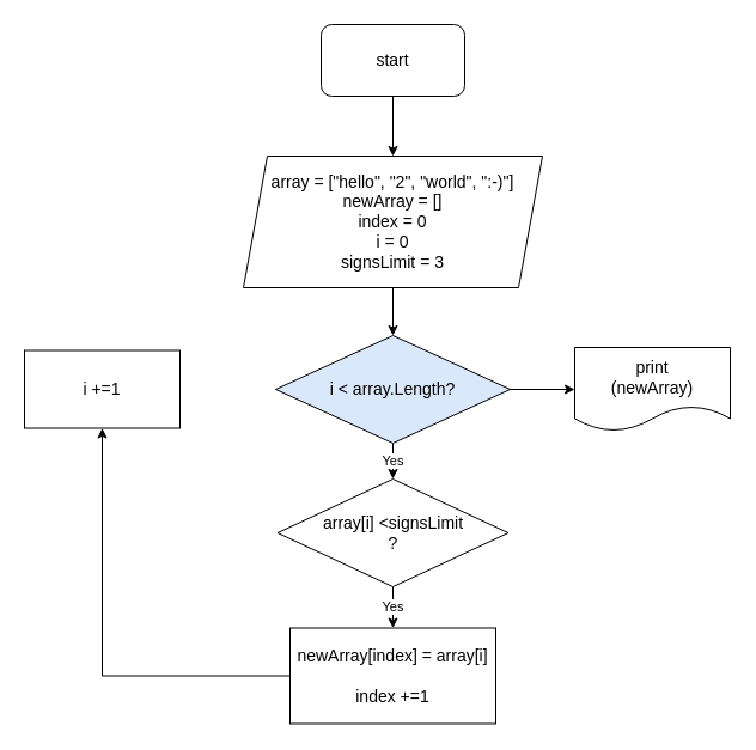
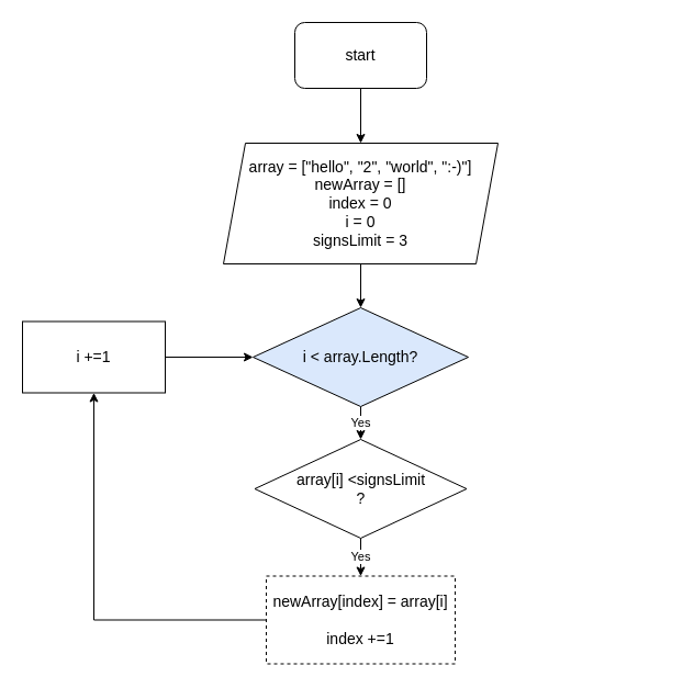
  <mxCell id="0" />
  <mxCell id="1" parent="0" />
  <mxCell id="2" style="edgeStyle=orthogonalEdgeStyle;rounded=0;orthogonalLoop=1;jettySize=auto;html=1;" edge="1" parent="1" source="3" target="15"><mxGeometry relative="1" as="geometry" /></mxCell>
  <mxCell id="3" value="start" style="rounded=1;whiteSpace=wrap;html=1;fontSize=14;" vertex="1" parent="1"><mxGeometry x="268" y="20" width="120" height="60" as="geometry" /></mxCell>
  <mxCell id="4" value="Yes" style="edgeStyle=orthogonalEdgeStyle;rounded=0;orthogonalLoop=1;jettySize=auto;html=1;" edge="1" parent="1" source="6" target="8"><mxGeometry relative="1" as="geometry" /></mxCell>
- <mxCell id="5" style="edgeStyle=orthogonalEdgeStyle;rounded=0;orthogonalLoop=1;jettySize=auto;html=1;" edge="1" parent="1" source="6" target="13"><mxGeometry relative="1" as="geometry" /></mxCell>
  <mxCell id="6" value="i &amp;lt; array.Length?" style="rhombus;whiteSpace=wrap;html=1;fontSize=14;fillColor=#dae8fc;" vertex="1" parent="1"><mxGeometry x="230" y="280" width="196" height="90" as="geometry" /></mxCell>
  <mxCell id="7" value="Yes" style="edgeStyle=orthogonalEdgeStyle;rounded=0;orthogonalLoop=1;jettySize=auto;html=1;entryX=0.5;entryY=0;entryDx=0;entryDy=0;" edge="1" parent="1" source="8" target="10"><mxGeometry relative="1" as="geometry" /></mxCell>
  <mxCell id="8" value="array[i] &amp;lt;signsLimit&lt;br&gt;?" style="rhombus;whiteSpace=wrap;html=1;fontSize=14;" vertex="1" parent="1"><mxGeometry x="231.5" y="400" width="193" height="90" as="geometry" /></mxCell>
  <mxCell id="9" style="edgeStyle=orthogonalEdgeStyle;rounded=0;orthogonalLoop=1;jettySize=auto;html=1;" edge="1" parent="1" source="10" target="12"><mxGeometry relative="1" as="geometry" /></mxCell>
- <mxCell id="10" value="&lt;div&gt;newArray[index] = array[i]&lt;/div&gt;&lt;div&gt;&lt;br&gt;&lt;/div&gt;&lt;div&gt;index +=1&lt;/div&gt;" style="rounded=0;whiteSpace=wrap;html=1;fontSize=14;" vertex="1" parent="1"><mxGeometry x="242" y="524.5" width="172" height="80" as="geometry" /></mxCell>
+ <mxCell id="10" value="&lt;div&gt;newArray[index] = array[i]&lt;/div&gt;&lt;div&gt;&lt;br&gt;&lt;/div&gt;&lt;div&gt;index +=1&lt;/div&gt;" style="rounded=0;whiteSpace=wrap;html=1;fontSize=14;dashed=1;" vertex="1" parent="1"><mxGeometry x="242" y="524.5" width="172" height="80" as="geometry" /></mxCell>
+ <mxCell id="11" style="edgeStyle=orthogonalEdgeStyle;rounded=0;orthogonalLoop=1;jettySize=auto;html=1;entryX=0;entryY=0.5;entryDx=0;entryDy=0;" edge="1" parent="1" source="12" target="6"><mxGeometry relative="1" as="geometry" /></mxCell>
  <mxCell id="12" value="&lt;div&gt;&lt;span style=&quot;background-color: initial;&quot;&gt;i +=1&lt;/span&gt;&lt;br&gt;&lt;/div&gt;" style="rounded=0;whiteSpace=wrap;html=1;fontSize=14;" vertex="1" parent="1"><mxGeometry x="20" y="292.5" width="130" height="65" as="geometry" /></mxCell>
- <mxCell id="13" value="print &lt;br&gt;(newArray)" style="shape=document;whiteSpace=wrap;html=1;boundedLbl=1;fontSize=14;" vertex="1" parent="1"><mxGeometry x="480" y="290" width="130" height="70" as="geometry" /></mxCell>
  <mxCell id="14" style="edgeStyle=orthogonalEdgeStyle;rounded=0;orthogonalLoop=1;jettySize=auto;html=1;" edge="1" parent="1" source="15" target="6"><mxGeometry relative="1" as="geometry" /></mxCell>
  <mxCell id="15" value="&lt;span style=&quot;font-size: 14px;&quot;&gt;array&amp;nbsp;= [&quot;hello&quot;, &quot;2&quot;, &quot;world&quot;, &quot;:-)&quot;]&lt;/span&gt;&lt;br style=&quot;border-color: var(--border-color); font-size: 14px;&quot;&gt;&lt;span style=&quot;font-size: 14px;&quot;&gt;newArray = []&lt;/span&gt;&lt;br style=&quot;border-color: var(--border-color); font-size: 14px;&quot;&gt;&lt;span style=&quot;font-size: 14px;&quot;&gt;index = 0&lt;/span&gt;&lt;br style=&quot;border-color: var(--border-color); font-size: 14px;&quot;&gt;&lt;span style=&quot;font-size: 14px;&quot;&gt;i = 0&lt;/span&gt;&lt;br style=&quot;border-color: var(--border-color); font-size: 14px;&quot;&gt;&lt;span style=&quot;font-size: 14px;&quot;&gt;signsLimit = 3&lt;/span&gt;" style="shape=parallelogram;perimeter=parallelogramPerimeter;whiteSpace=wrap;html=1;fixedSize=1;" vertex="1" parent="1"><mxGeometry x="203" y="130" width="250" height="110" as="geometry" /></mxCell>
